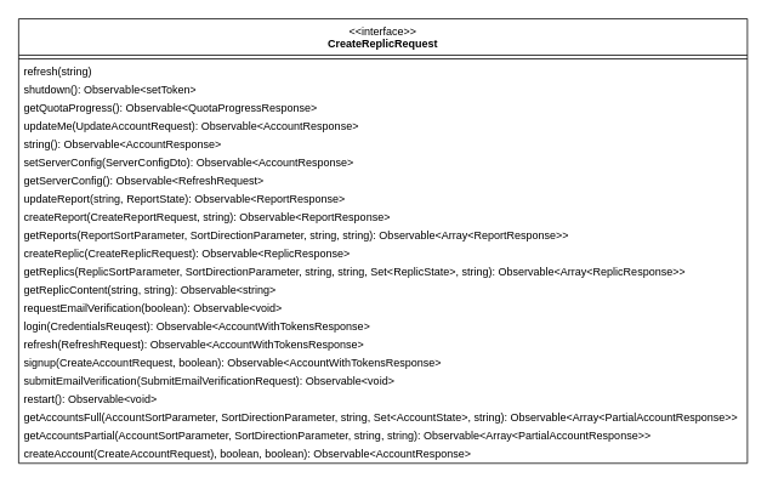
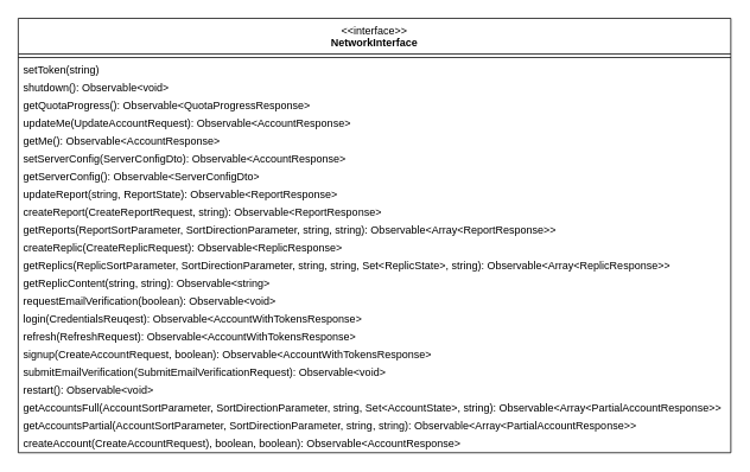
  <mxCell id="0" />
  <mxCell id="1" parent="0" />
- <mxCell id="2" value="&amp;lt;&amp;lt;interface&amp;gt;&amp;gt;&lt;br&gt;&lt;b&gt;CreateReplicRequest&lt;/b&gt;&lt;div&gt;&lt;br&gt;&lt;/div&gt;" style="swimlane;fontStyle=0;align=center;verticalAlign=top;childLayout=stackLayout;horizontal=1;startSize=40;horizontalStack=0;resizeParent=1;resizeParentMax=0;resizeLast=0;collapsible=0;marginBottom=0;html=1;whiteSpace=wrap;" parent="1" vertex="1"><mxGeometry x="20" y="20" width="800" height="488" as="geometry" /></mxCell>
+ <mxCell id="2" value="&amp;lt;&amp;lt;interface&amp;gt;&amp;gt;&lt;br&gt;&lt;b&gt;NetworkInterface&lt;/b&gt;&lt;div&gt;&lt;br&gt;&lt;/div&gt;" style="swimlane;fontStyle=0;align=center;verticalAlign=top;childLayout=stackLayout;horizontal=1;startSize=40;horizontalStack=0;resizeParent=1;resizeParentMax=0;resizeLast=0;collapsible=0;marginBottom=0;html=1;whiteSpace=wrap;" parent="1" vertex="1"><mxGeometry x="20" y="20" width="800" height="488" as="geometry" /></mxCell>
  <mxCell id="3" value="" style="line;strokeWidth=1;fillColor=none;align=left;verticalAlign=middle;spacingTop=-1;spacingLeft=3;spacingRight=3;rotatable=0;labelPosition=right;points=[];portConstraint=eastwest;" parent="2" vertex="1"><mxGeometry y="40" width="800" height="8" as="geometry" /></mxCell>
- <mxCell id="4" value="refresh(string)" style="text;html=1;strokeColor=none;fillColor=none;align=left;verticalAlign=middle;spacingLeft=4;spacingRight=4;overflow=hidden;rotatable=0;points=[[0,0.5],[1,0.5]];portConstraint=eastwest;whiteSpace=wrap;" parent="2" vertex="1"><mxGeometry y="48" width="800" height="20" as="geometry" /></mxCell>
- <mxCell id="5" value="shutdown(): Observable&amp;lt;setToken&amp;gt;" style="text;html=1;strokeColor=none;fillColor=none;align=left;verticalAlign=middle;spacingLeft=4;spacingRight=4;overflow=hidden;rotatable=0;points=[[0,0.5],[1,0.5]];portConstraint=eastwest;whiteSpace=wrap;" parent="2" vertex="1"><mxGeometry y="68" width="800" height="20" as="geometry" /></mxCell>
+ <mxCell id="4" value="setToken(string)" style="text;html=1;strokeColor=none;fillColor=none;align=left;verticalAlign=middle;spacingLeft=4;spacingRight=4;overflow=hidden;rotatable=0;points=[[0,0.5],[1,0.5]];portConstraint=eastwest;whiteSpace=wrap;" parent="2" vertex="1"><mxGeometry y="48" width="800" height="20" as="geometry" /></mxCell>
+ <mxCell id="5" value="shutdown(): Observable&amp;lt;void&amp;gt;" style="text;html=1;strokeColor=none;fillColor=none;align=left;verticalAlign=middle;spacingLeft=4;spacingRight=4;overflow=hidden;rotatable=0;points=[[0,0.5],[1,0.5]];portConstraint=eastwest;whiteSpace=wrap;" parent="2" vertex="1"><mxGeometry y="68" width="800" height="20" as="geometry" /></mxCell>
  <mxCell id="6" value="getQuotaProgress(): Observable&amp;lt;QuotaProgressResponse&amp;gt;" style="text;html=1;strokeColor=none;fillColor=none;align=left;verticalAlign=middle;spacingLeft=4;spacingRight=4;overflow=hidden;rotatable=0;points=[[0,0.5],[1,0.5]];portConstraint=eastwest;whiteSpace=wrap;" parent="2" vertex="1"><mxGeometry y="88" width="800" height="20" as="geometry" /></mxCell>
  <mxCell id="7" value="updateMe(UpdateAccountRequest): Observable&amp;lt;AccountResponse&amp;gt;" style="text;html=1;strokeColor=none;fillColor=none;align=left;verticalAlign=middle;spacingLeft=4;spacingRight=4;overflow=hidden;rotatable=0;points=[[0,0.5],[1,0.5]];portConstraint=eastwest;whiteSpace=wrap;" parent="2" vertex="1"><mxGeometry y="108" width="800" height="20" as="geometry" /></mxCell>
- <mxCell id="8" value="string(): Observable&amp;lt;AccountResponse&amp;gt;" style="text;html=1;strokeColor=none;fillColor=none;align=left;verticalAlign=middle;spacingLeft=4;spacingRight=4;overflow=hidden;rotatable=0;points=[[0,0.5],[1,0.5]];portConstraint=eastwest;whiteSpace=wrap;" parent="2" vertex="1"><mxGeometry y="128" width="800" height="20" as="geometry" /></mxCell>
+ <mxCell id="8" value="getMe(): Observable&amp;lt;AccountResponse&amp;gt;" style="text;html=1;strokeColor=none;fillColor=none;align=left;verticalAlign=middle;spacingLeft=4;spacingRight=4;overflow=hidden;rotatable=0;points=[[0,0.5],[1,0.5]];portConstraint=eastwest;whiteSpace=wrap;" parent="2" vertex="1"><mxGeometry y="128" width="800" height="20" as="geometry" /></mxCell>
  <mxCell id="9" value="setServerConfig(ServerConfigDto): Observable&amp;lt;AccountResponse&amp;gt;" style="text;html=1;strokeColor=none;fillColor=none;align=left;verticalAlign=middle;spacingLeft=4;spacingRight=4;overflow=hidden;rotatable=0;points=[[0,0.5],[1,0.5]];portConstraint=eastwest;whiteSpace=wrap;" parent="2" vertex="1"><mxGeometry y="148" width="800" height="20" as="geometry" /></mxCell>
- <mxCell id="10" value="getServerConfig(): Observable&amp;lt;RefreshRequest&amp;gt;" style="text;html=1;strokeColor=none;fillColor=none;align=left;verticalAlign=middle;spacingLeft=4;spacingRight=4;overflow=hidden;rotatable=0;points=[[0,0.5],[1,0.5]];portConstraint=eastwest;whiteSpace=wrap;" parent="2" vertex="1"><mxGeometry y="168" width="800" height="20" as="geometry" /></mxCell>
+ <mxCell id="10" value="getServerConfig(): Observable&amp;lt;ServerConfigDto&amp;gt;" style="text;html=1;strokeColor=none;fillColor=none;align=left;verticalAlign=middle;spacingLeft=4;spacingRight=4;overflow=hidden;rotatable=0;points=[[0,0.5],[1,0.5]];portConstraint=eastwest;whiteSpace=wrap;" parent="2" vertex="1"><mxGeometry y="168" width="800" height="20" as="geometry" /></mxCell>
  <mxCell id="11" value="updateReport(string, ReportState): Observable&amp;lt;ReportResponse&amp;gt;" style="text;html=1;strokeColor=none;fillColor=none;align=left;verticalAlign=middle;spacingLeft=4;spacingRight=4;overflow=hidden;rotatable=0;points=[[0,0.5],[1,0.5]];portConstraint=eastwest;whiteSpace=wrap;" parent="2" vertex="1"><mxGeometry y="188" width="800" height="20" as="geometry" /></mxCell>
  <mxCell id="12" value="createReport(CreateReportRequest, string): Observable&amp;lt;ReportResponse&amp;gt;" style="text;html=1;strokeColor=none;fillColor=none;align=left;verticalAlign=middle;spacingLeft=4;spacingRight=4;overflow=hidden;rotatable=0;points=[[0,0.5],[1,0.5]];portConstraint=eastwest;whiteSpace=wrap;" parent="2" vertex="1"><mxGeometry y="208" width="800" height="20" as="geometry" /></mxCell>
  <mxCell id="13" value="getReports(ReportSortParameter, SortDirectionParameter, string, string): Observable&amp;lt;Array&amp;lt;ReportResponse&amp;gt;&amp;gt;" style="text;html=1;strokeColor=none;fillColor=none;align=left;verticalAlign=middle;spacingLeft=4;spacingRight=4;overflow=hidden;rotatable=0;points=[[0,0.5],[1,0.5]];portConstraint=eastwest;whiteSpace=wrap;" parent="2" vertex="1"><mxGeometry y="228" width="800" height="20" as="geometry" /></mxCell>
  <mxCell id="14" value="createReplic(CreateReplicRequest): Observable&amp;lt;ReplicResponse&amp;gt;" style="text;html=1;strokeColor=none;fillColor=none;align=left;verticalAlign=middle;spacingLeft=4;spacingRight=4;overflow=hidden;rotatable=0;points=[[0,0.5],[1,0.5]];portConstraint=eastwest;whiteSpace=wrap;" parent="2" vertex="1"><mxGeometry y="248" width="800" height="20" as="geometry" /></mxCell>
  <mxCell id="15" value="getReplics(ReplicSortParameter, SortDirectionParameter, string, string, Set&amp;lt;ReplicState&amp;gt;, string): Observable&amp;lt;Array&amp;lt;ReplicResponse&amp;gt;&amp;gt;" style="text;html=1;strokeColor=none;fillColor=none;align=left;verticalAlign=middle;spacingLeft=4;spacingRight=4;overflow=hidden;rotatable=0;points=[[0,0.5],[1,0.5]];portConstraint=eastwest;whiteSpace=wrap;" parent="2" vertex="1"><mxGeometry y="268" width="800" height="20" as="geometry" /></mxCell>
  <mxCell id="16" value="getReplicContent(string, string): Observable&amp;lt;string&amp;gt;" style="text;html=1;strokeColor=none;fillColor=none;align=left;verticalAlign=middle;spacingLeft=4;spacingRight=4;overflow=hidden;rotatable=0;points=[[0,0.5],[1,0.5]];portConstraint=eastwest;whiteSpace=wrap;" vertex="1" parent="2"><mxGeometry y="288" width="800" height="20" as="geometry" /></mxCell>
  <mxCell id="17" value="requestEmailVerification(boolean): Observable&amp;lt;void&amp;gt;" style="text;html=1;strokeColor=none;fillColor=none;align=left;verticalAlign=middle;spacingLeft=4;spacingRight=4;overflow=hidden;rotatable=0;points=[[0,0.5],[1,0.5]];portConstraint=eastwest;whiteSpace=wrap;" parent="2" vertex="1"><mxGeometry y="308" width="800" height="20" as="geometry" /></mxCell>
  <mxCell id="18" value="login(CredentialsReuqest): Observable&amp;lt;AccountWithTokensResponse&amp;gt;" style="text;html=1;strokeColor=none;fillColor=none;align=left;verticalAlign=middle;spacingLeft=4;spacingRight=4;overflow=hidden;rotatable=0;points=[[0,0.5],[1,0.5]];portConstraint=eastwest;whiteSpace=wrap;" parent="2" vertex="1"><mxGeometry y="328" width="800" height="20" as="geometry" /></mxCell>
  <mxCell id="19" value="refresh(RefreshRequest): Observable&amp;lt;AccountWithTokensResponse&amp;gt;" style="text;html=1;strokeColor=none;fillColor=none;align=left;verticalAlign=middle;spacingLeft=4;spacingRight=4;overflow=hidden;rotatable=0;points=[[0,0.5],[1,0.5]];portConstraint=eastwest;whiteSpace=wrap;" parent="2" vertex="1"><mxGeometry y="348" width="800" height="20" as="geometry" /></mxCell>
  <mxCell id="20" value="signup(CreateAccountRequest, boolean): Observable&amp;lt;AccountWithTokensResponse&amp;gt;" style="text;html=1;strokeColor=none;fillColor=none;align=left;verticalAlign=middle;spacingLeft=4;spacingRight=4;overflow=hidden;rotatable=0;points=[[0,0.5],[1,0.5]];portConstraint=eastwest;whiteSpace=wrap;" parent="2" vertex="1"><mxGeometry y="368" width="800" height="20" as="geometry" /></mxCell>
  <mxCell id="21" value="submitEmailVerification(SubmitEmailVerificationRequest): Observable&amp;lt;void&amp;gt;" style="text;html=1;strokeColor=none;fillColor=none;align=left;verticalAlign=middle;spacingLeft=4;spacingRight=4;overflow=hidden;rotatable=0;points=[[0,0.5],[1,0.5]];portConstraint=eastwest;whiteSpace=wrap;" parent="2" vertex="1"><mxGeometry y="388" width="800" height="20" as="geometry" /></mxCell>
  <mxCell id="22" value="restart(): Observable&amp;lt;void&amp;gt;" style="text;html=1;strokeColor=none;fillColor=none;align=left;verticalAlign=middle;spacingLeft=4;spacingRight=4;overflow=hidden;rotatable=0;points=[[0,0.5],[1,0.5]];portConstraint=eastwest;whiteSpace=wrap;" parent="2" vertex="1"><mxGeometry y="408" width="800" height="20" as="geometry" /></mxCell>
  <mxCell id="23" value="getAccountsFull(AccountSortParameter, SortDirectionParameter, string, Set&amp;lt;AccountState&amp;gt;, string): Observable&amp;lt;Array&amp;lt;PartialAccountResponse&amp;gt;&amp;gt;" style="text;html=1;strokeColor=none;fillColor=none;align=left;verticalAlign=middle;spacingLeft=4;spacingRight=4;overflow=hidden;rotatable=0;points=[[0,0.5],[1,0.5]];portConstraint=eastwest;whiteSpace=wrap;" parent="2" vertex="1"><mxGeometry y="428" width="800" height="20" as="geometry" /></mxCell>
  <mxCell id="24" value="getAccountsPartial(AccountSortParameter, SortDirectionParameter, string, string): Observable&amp;lt;Array&amp;lt;PartialAccountResponse&amp;gt;&amp;gt;" style="text;html=1;strokeColor=none;fillColor=none;align=left;verticalAlign=middle;spacingLeft=4;spacingRight=4;overflow=hidden;rotatable=0;points=[[0,0.5],[1,0.5]];portConstraint=eastwest;whiteSpace=wrap;" parent="2" vertex="1"><mxGeometry y="448" width="800" height="20" as="geometry" /></mxCell>
  <mxCell id="25" value="createAccount(CreateAccountRequest), boolean, boolean): Observable&amp;lt;AccountResponse&amp;gt;" style="text;html=1;strokeColor=none;fillColor=none;align=left;verticalAlign=middle;spacingLeft=4;spacingRight=4;overflow=hidden;rotatable=0;points=[[0,0.5],[1,0.5]];portConstraint=eastwest;whiteSpace=wrap;" parent="2" vertex="1"><mxGeometry y="468" width="800" height="20" as="geometry" /></mxCell>
